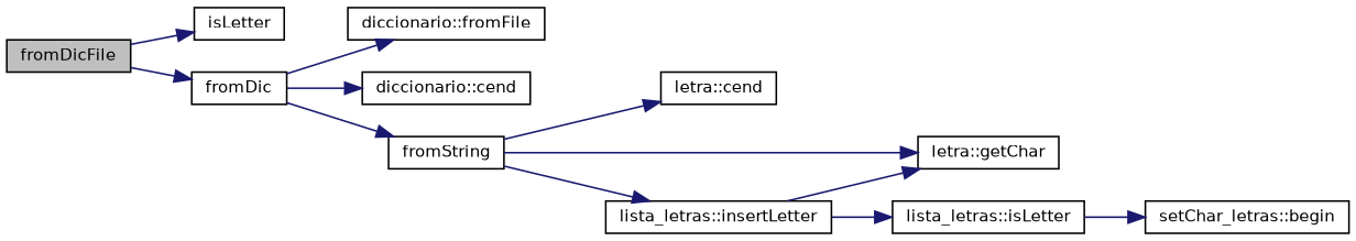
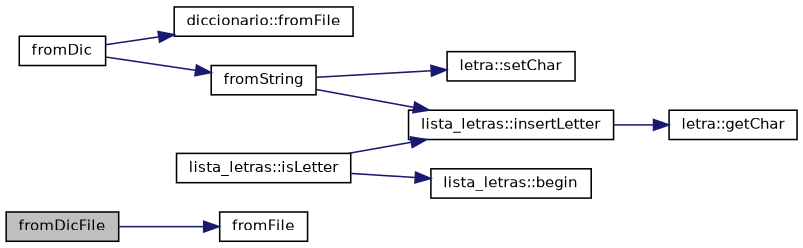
  digraph {
    rankdir=LR
    node [color=black fillcolor=white fontname=Helvetica fontsize=10 shape=record style=filled]
    edge [color=midnightblue fontname=Helvetica fontsize=10 labelfontname=Helvetica labelfontsize=10 style=solid]
    n1 [fillcolor=grey75 fontcolor=black height=0.2 label=fromDicFile width=0.4]
-   n2 [height=0.2 label=isLetter width=0.4]
+   n2 [height=0.2 label=fromFile width=0.4]
    n3 [height=0.2 label=fromDic width=0.4]
    n4 [height=0.2 label="diccionario::fromFile" width=0.4]
-   n5 [height=0.2 label="diccionario::cend" width=0.4]
    n6 [height=0.2 label=fromString width=0.4]
-   n7 [height=0.2 label="letra::cend" width=0.4]
+   n7 [height=0.2 label="letra::setChar" width=0.4]
    n8 [height=0.2 label="letra::getChar" width=0.4]
    n9 [height=0.2 label="lista_letras::insertLetter" width=0.4]
    n10 [height=0.2 label="lista_letras::isLetter" width=0.4]
-   n11 [height=0.2 label="setChar_letras::begin" width=0.4]
+   n11 [height=0.2 label="lista_letras::begin" width=0.4]
    n1 -> n2
-   n1 -> n3
    n3 -> n4
-   n3 -> n5
    n3 -> n6
    n6 -> n7
-   n6 -> n8
    n6 -> n9
    n9 -> n8
-   n9 -> n10
+   n10 -> n9
    n10 -> n11
  }
